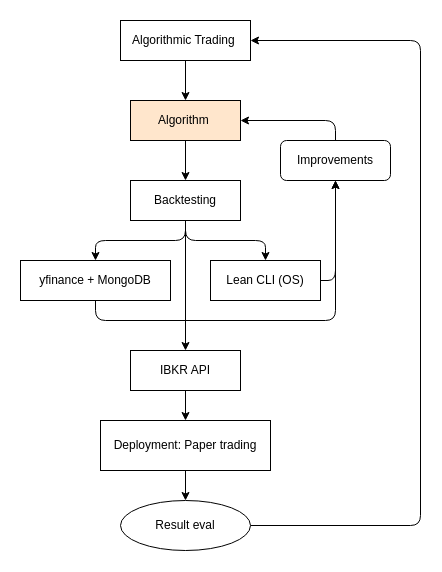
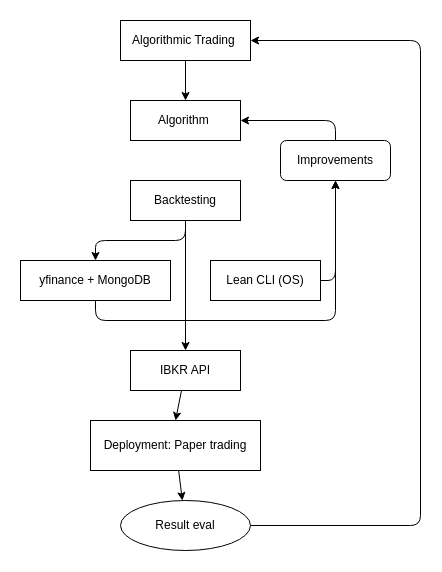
  <mxCell id="0" />
  <mxCell id="1" parent="0" />
  <mxCell id="2" value="" style="edgeStyle=none;html=1;" edge="1" parent="1" source="3" target="17"><mxGeometry relative="1" as="geometry" /></mxCell>
- <mxCell id="3" value="Deployment: Paper trading" style="rounded=0;whiteSpace=wrap;html=1;" vertex="1" parent="1"><mxGeometry x="100" y="420" width="170" height="50" as="geometry" /></mxCell>
+ <mxCell id="3" value="Deployment: Paper trading" style="rounded=0;whiteSpace=wrap;html=1;" vertex="1" parent="1"><mxGeometry x="90" y="420" width="170" height="50" as="geometry" /></mxCell>
  <mxCell id="4" style="edgeStyle=none;html=1;entryX=0.5;entryY=0;entryDx=0;entryDy=0;" edge="1" parent="1" source="5" target="3"><mxGeometry relative="1" as="geometry" /></mxCell>
  <mxCell id="5" value="IBKR API" style="rounded=0;whiteSpace=wrap;html=1;" vertex="1" parent="1"><mxGeometry x="130" y="350" width="110" height="40" as="geometry" /></mxCell>
  <mxCell id="6" value="" style="edgeStyle=none;html=1;entryX=0.5;entryY=0;entryDx=0;entryDy=0;" edge="1" parent="1" source="7" target="9"><mxGeometry relative="1" as="geometry"><mxPoint x="185" y="100" as="targetPoint" /></mxGeometry></mxCell>
  <mxCell id="7" value="Algorithmic Trading&amp;nbsp;" style="rounded=0;whiteSpace=wrap;html=1;" vertex="1" parent="1"><mxGeometry x="120" y="20" width="130" height="40" as="geometry" /></mxCell>
- <mxCell id="8" value="" style="edgeStyle=none;html=1;" edge="1" parent="1" source="9" target="13"><mxGeometry relative="1" as="geometry" /></mxCell>
- <mxCell id="9" value="Algorithm&amp;nbsp;" style="rounded=0;whiteSpace=wrap;html=1;fillColor=#ffe6cc;" vertex="1" parent="1"><mxGeometry x="130" y="100" width="110" height="40" as="geometry" /></mxCell>
+ <mxCell id="9" value="Algorithm&amp;nbsp;" style="rounded=0;whiteSpace=wrap;html=1;" vertex="1" parent="1"><mxGeometry x="130" y="100" width="110" height="40" as="geometry" /></mxCell>
  <mxCell id="10" style="edgeStyle=none;html=1;entryX=0.5;entryY=0;entryDx=0;entryDy=0;" edge="1" parent="1" source="13" target="21"><mxGeometry relative="1" as="geometry"><Array as="points"><mxPoint x="185" y="240" /><mxPoint x="95" y="240" /></Array></mxGeometry></mxCell>
- <mxCell id="11" style="edgeStyle=none;html=1;entryX=0.5;entryY=0;entryDx=0;entryDy=0;" edge="1" parent="1" source="13" target="19"><mxGeometry relative="1" as="geometry"><Array as="points"><mxPoint x="185" y="240" /><mxPoint x="265" y="240" /></Array></mxGeometry></mxCell>
  <mxCell id="12" style="edgeStyle=none;html=1;" edge="1" parent="1" source="13" target="5"><mxGeometry relative="1" as="geometry" /></mxCell>
  <mxCell id="13" value="Backtesting" style="rounded=0;whiteSpace=wrap;html=1;" vertex="1" parent="1"><mxGeometry x="130" y="180" width="110" height="40" as="geometry" /></mxCell>
  <mxCell id="14" style="edgeStyle=none;html=1;entryX=1;entryY=0.5;entryDx=0;entryDy=0;" edge="1" parent="1" source="15" target="9"><mxGeometry relative="1" as="geometry"><Array as="points"><mxPoint x="335" y="120" /></Array></mxGeometry></mxCell>
  <mxCell id="15" value="Improvements" style="whiteSpace=wrap;html=1;rounded=1;" vertex="1" parent="1"><mxGeometry x="280" y="140" width="110" height="40" as="geometry" /></mxCell>
  <mxCell id="16" style="edgeStyle=none;html=1;entryX=1;entryY=0.5;entryDx=0;entryDy=0;" edge="1" parent="1" source="17" target="7"><mxGeometry relative="1" as="geometry"><Array as="points"><mxPoint x="420" y="525" /><mxPoint x="420" y="40" /></Array></mxGeometry></mxCell>
  <mxCell id="17" value="Result eval" style="ellipse;whiteSpace=wrap;html=1;" vertex="1" parent="1"><mxGeometry x="120" y="500" width="130" height="50" as="geometry" /></mxCell>
  <mxCell id="18" style="edgeStyle=none;html=1;entryX=0.5;entryY=1;entryDx=0;entryDy=0;" edge="1" parent="1" source="19" target="15"><mxGeometry relative="1" as="geometry"><Array as="points"><mxPoint x="335" y="280" /></Array></mxGeometry></mxCell>
  <mxCell id="19" value="Lean CLI (OS)" style="rounded=0;whiteSpace=wrap;html=1;" vertex="1" parent="1"><mxGeometry x="210" y="260" width="110" height="40" as="geometry" /></mxCell>
  <mxCell id="20" style="edgeStyle=none;html=1;entryX=0.5;entryY=1;entryDx=0;entryDy=0;exitX=0.5;exitY=1;exitDx=0;exitDy=0;" edge="1" parent="1" source="21" target="15"><mxGeometry relative="1" as="geometry"><Array as="points"><mxPoint x="95" y="320" /><mxPoint x="335" y="320" /></Array></mxGeometry></mxCell>
  <mxCell id="21" value="yfinance + MongoDB" style="rounded=0;whiteSpace=wrap;html=1;" vertex="1" parent="1"><mxGeometry x="20" y="260" width="150" height="40" as="geometry" /></mxCell>
